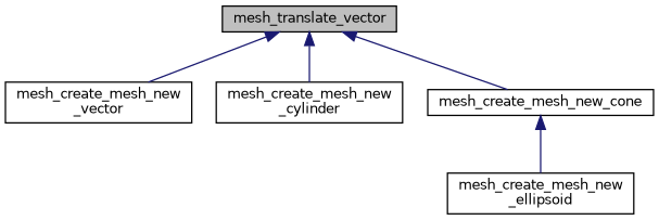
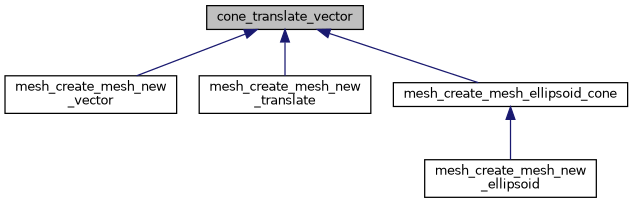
  digraph {
    rankdir=TB
    node [color=black fillcolor=white fontname=Helvetica fontsize=10 shape=record style=filled]
    edge [color=midnightblue dir=back fontname=Helvetica fontsize=10 labelfontname=Helvetica labelfontsize=10 style=solid]
-   n1 [fillcolor=grey75 fontcolor=black height=0.2 label=mesh_translate_vector width=0.4]
+   n1 [fillcolor=grey75 fontcolor=black height=0.2 label=cone_translate_vector width=0.4]
    n2 [height=0.2 label="mesh_create_mesh_new\l_vector" width=0.4]
-   n3 [height=0.2 label="mesh_create_mesh_new\l_cylinder" width=0.4]
-   n4 [height=0.2 label=mesh_create_mesh_new_cone width=0.4]
+   n3 [height=0.2 label="mesh_create_mesh_new\l_translate" width=0.4]
+   n4 [height=0.2 label=mesh_create_mesh_ellipsoid_cone width=0.4]
    n5 [height=0.2 label="mesh_create_mesh_new\l_ellipsoid" width=0.4]
    n1 -> n2
    n1 -> n3
    n1 -> n4
    n4 -> n5
  }
